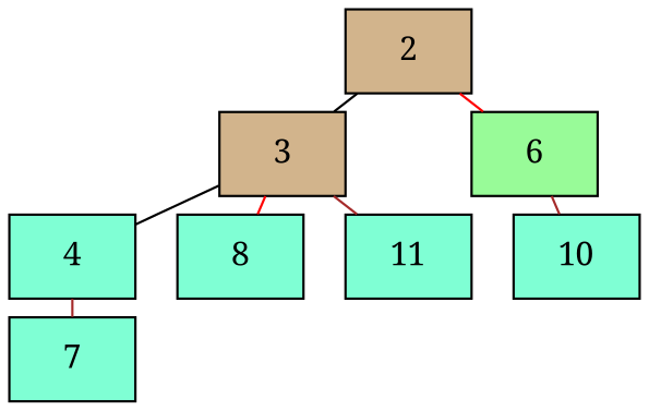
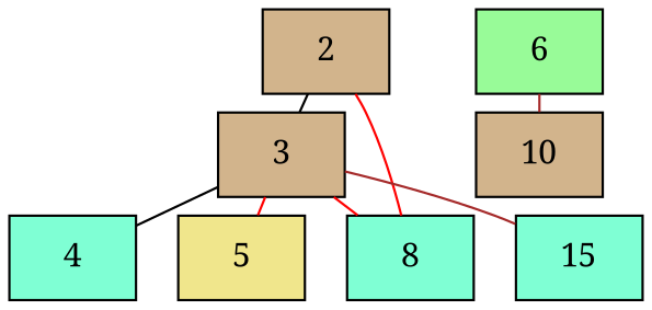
  graph {
    fontname="Noto Serif"
    ordering=out
    rank=source
    ranksep=0
    node [fillcolor=aquamarine fontname="Noto Serif" shape=box style=filled]
    edge [color=red fontname="Noto Serif"]
    n1 [fillcolor=tan label=2]
    n2 [fillcolor=tan label=3]
    n3 [fillcolor=palegreen label=6]
    n4 [label=4]
+   n5 [fillcolor=khaki label=5]
    n6 [label=8]
-   n7 [label=11]
-   n8 [label=10]
-   n9 [label=7]
+   n7 [label=15]
+   n8 [fillcolor=tan label=10]
    n1 -- n2 [color=black]
-   n1 -- n3
+   n1 -- n6
    n2 -- n4 [color=black]
+   n2 -- n5
    n2 -- n6
    n2 -- n7 [color=brown]
    n3 -- n8 [color=brown]
-   n4 -- n9 [color=brown]
  }
